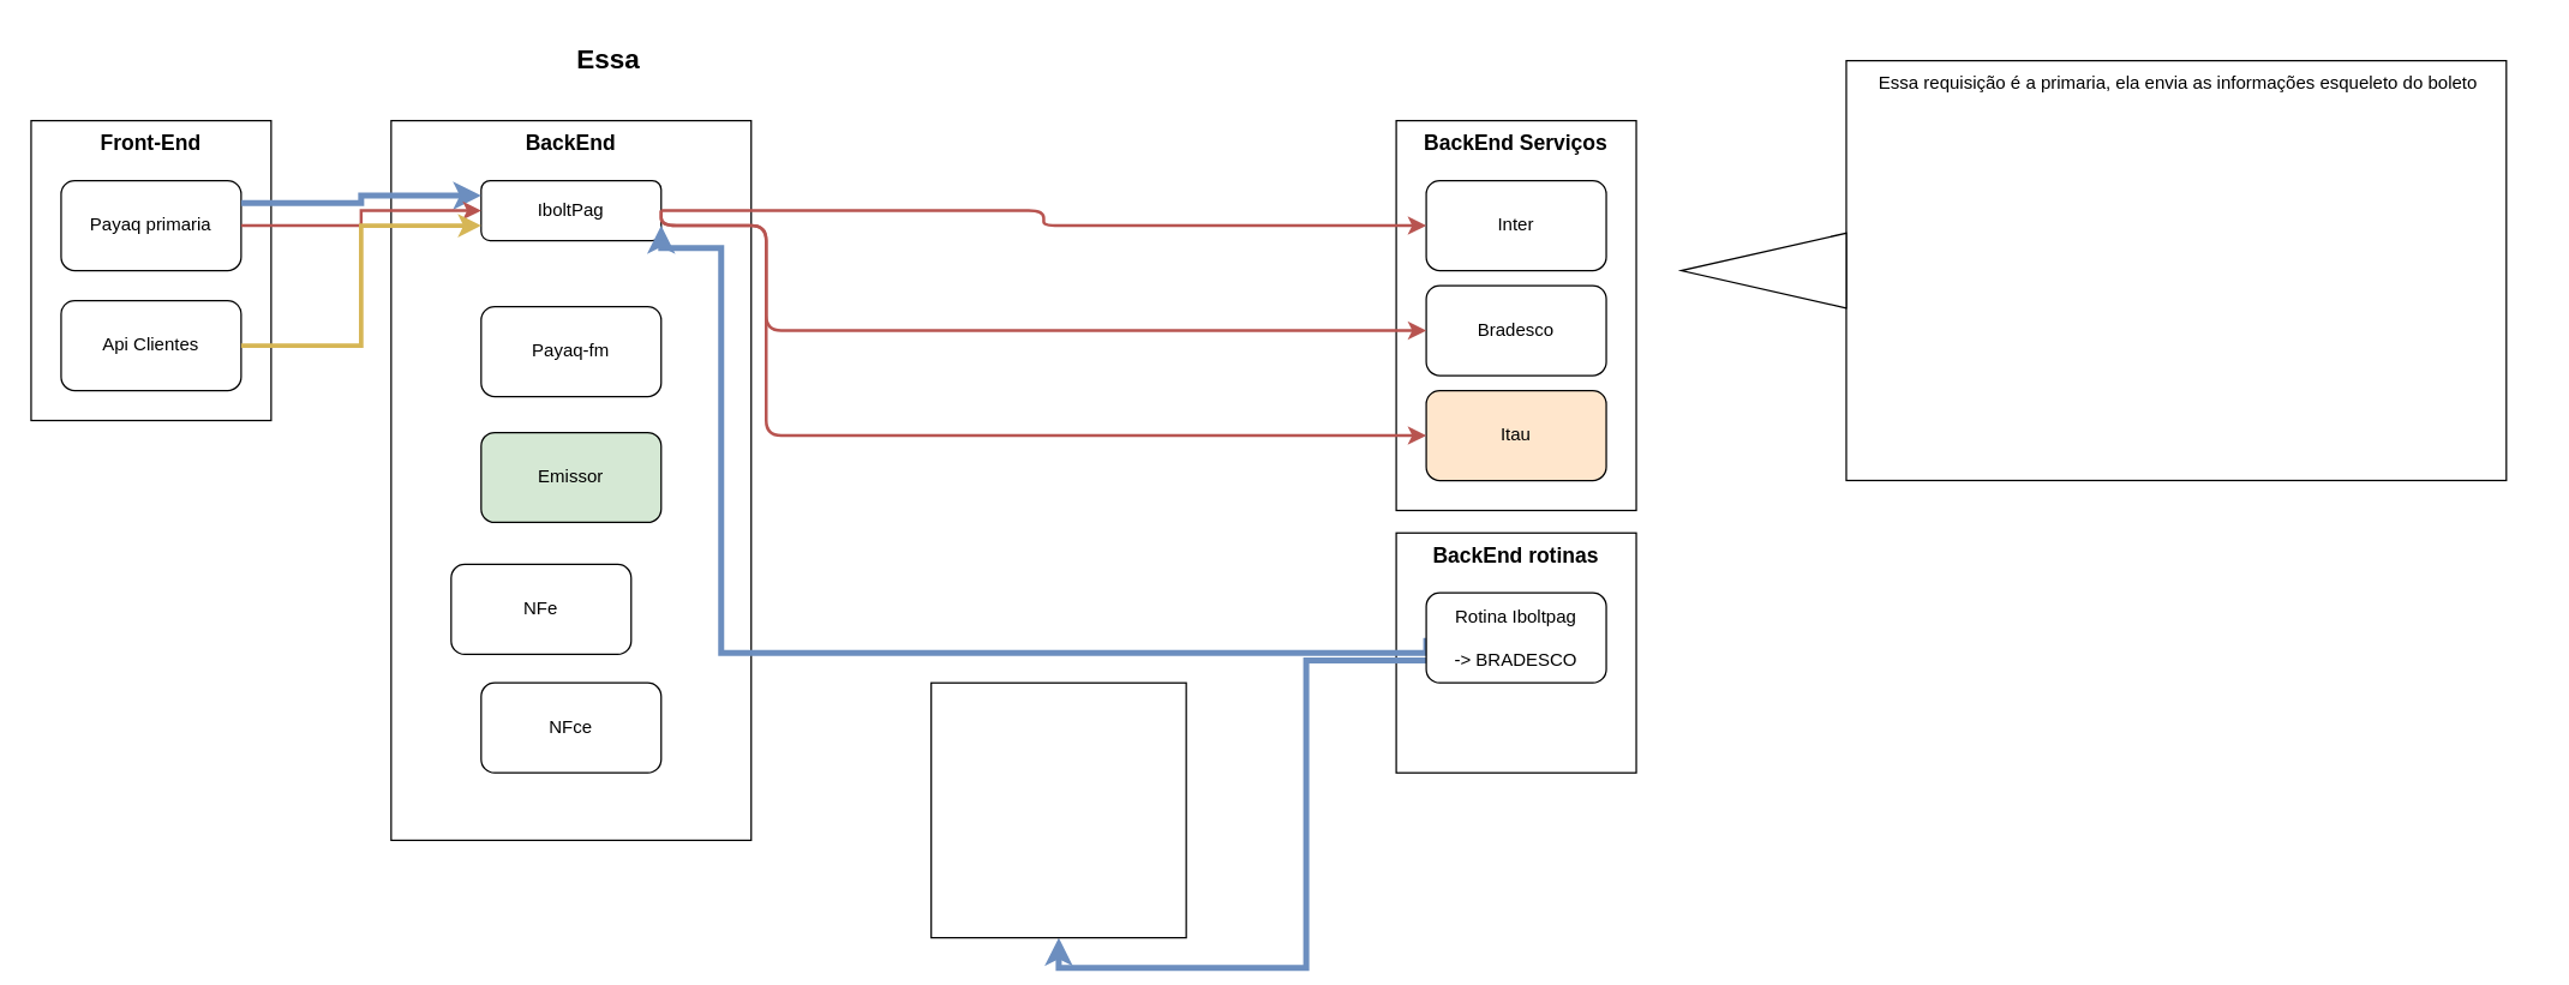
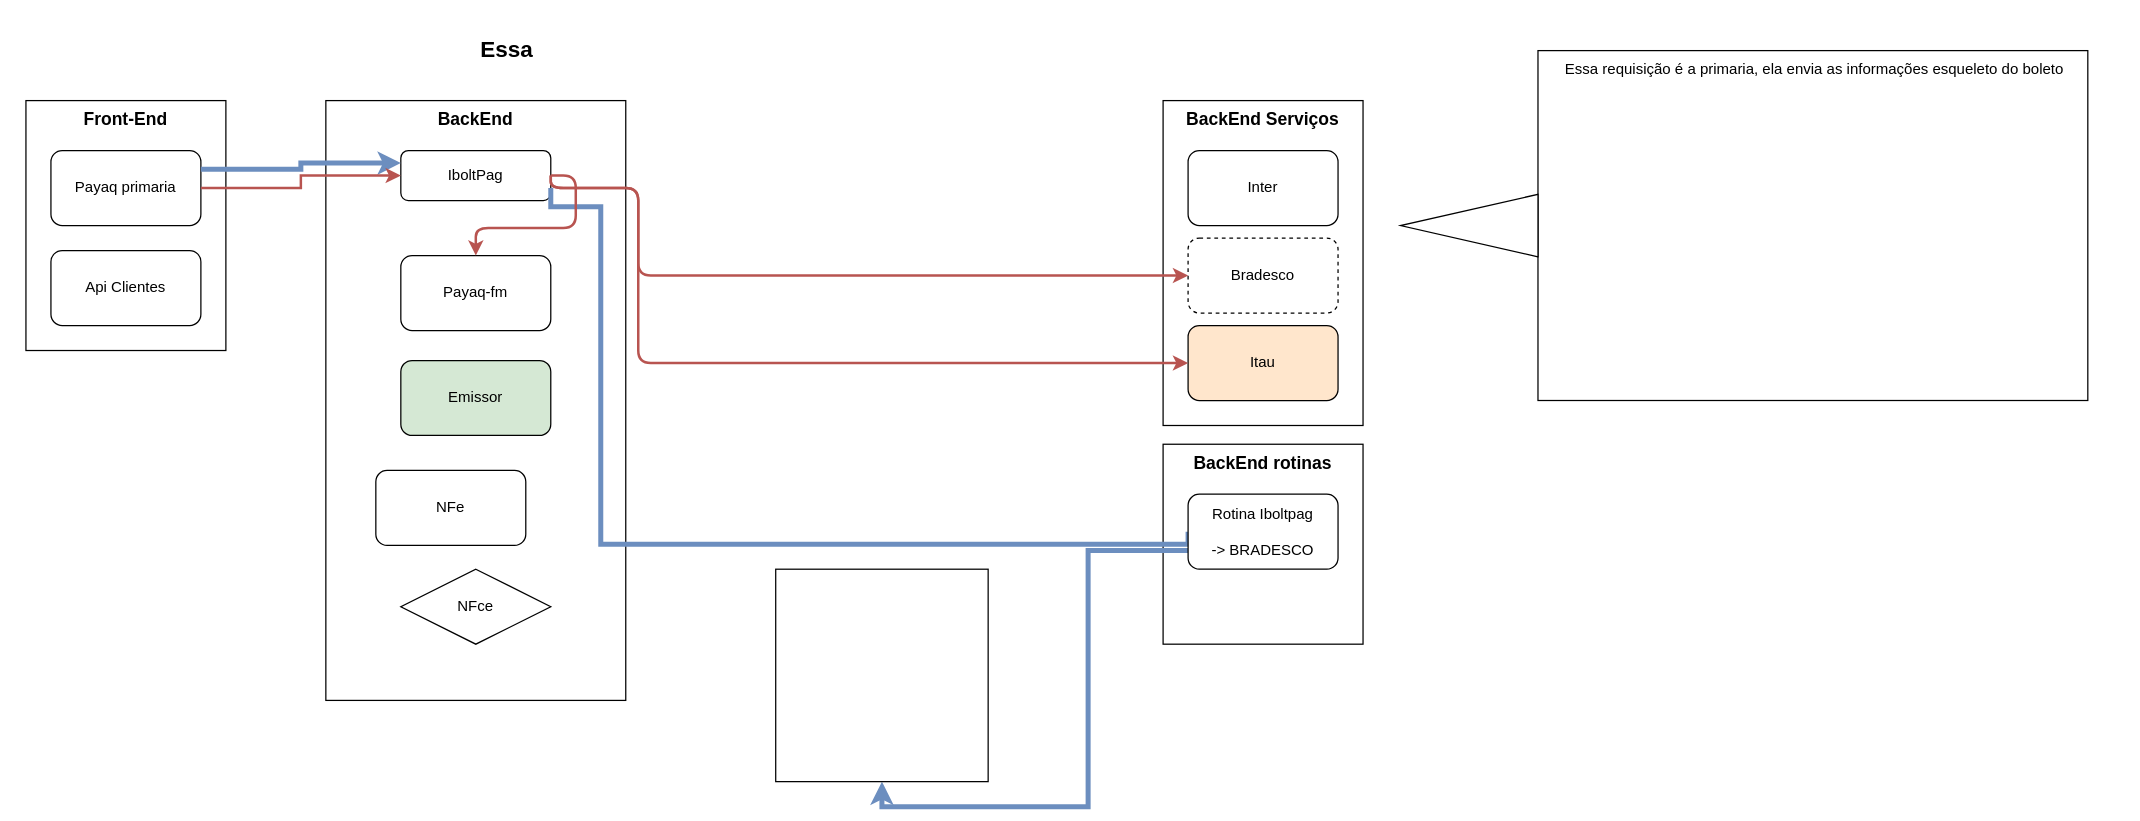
  <mxCell id="0" />
  <mxCell id="1" parent="0" />
  <mxCell id="2" value="&lt;font style=&quot;font-size: 18px;&quot;&gt;&lt;b&gt;Essa&lt;/b&gt;&lt;/font&gt;" style="text;html=1;align=center;verticalAlign=middle;whiteSpace=wrap;rounded=0;" vertex="1" parent="1"><mxGeometry x="345" y="20" width="120" height="40" as="geometry" /></mxCell>
  <mxCell id="3" value="" style="rounded=0;whiteSpace=wrap;html=1;" vertex="1" parent="1"><mxGeometry x="20" y="80" width="160" height="200" as="geometry" /></mxCell>
  <mxCell id="4" value="&lt;font style=&quot;font-size: 14px;&quot;&gt;Front-End&lt;/font&gt;" style="text;html=1;align=center;verticalAlign=middle;whiteSpace=wrap;rounded=0;fontStyle=1" vertex="1" parent="1"><mxGeometry x="55" y="80" width="90" height="30" as="geometry" /></mxCell>
  <mxCell id="5" value="Payaq primaria" style="rounded=1;whiteSpace=wrap;html=1;" vertex="1" parent="1"><mxGeometry x="40" y="120" width="120" height="60" as="geometry" /></mxCell>
  <mxCell id="6" value="Api Clientes" style="rounded=1;whiteSpace=wrap;html=1;" vertex="1" parent="1"><mxGeometry x="40" y="200" width="120" height="60" as="geometry" /></mxCell>
  <mxCell id="7" value="" style="rounded=0;whiteSpace=wrap;html=1;arcSize=5;" vertex="1" parent="1"><mxGeometry x="260" y="80" width="240" height="480" as="geometry" /></mxCell>
  <mxCell id="8" value="&lt;font style=&quot;font-size: 14px;&quot;&gt;BackEnd&lt;/font&gt;" style="text;html=1;align=center;verticalAlign=middle;whiteSpace=wrap;rounded=0;fontStyle=1" vertex="1" parent="1"><mxGeometry x="335" y="80" width="90" height="30" as="geometry" /></mxCell>
  <mxCell id="9" value="IboltPag" style="rounded=1;whiteSpace=wrap;html=1;" vertex="1" parent="1"><mxGeometry x="320" y="120" width="120" height="40" as="geometry" /></mxCell>
  <mxCell id="10" value="Payaq-fm" style="rounded=1;whiteSpace=wrap;html=1;" vertex="1" parent="1"><mxGeometry x="320" y="204" width="120" height="60" as="geometry" /></mxCell>
  <mxCell id="11" value="Emissor" style="rounded=1;whiteSpace=wrap;html=1;fillColor=#d5e8d4;" vertex="1" parent="1"><mxGeometry x="320" y="288" width="120" height="60" as="geometry" /></mxCell>
  <mxCell id="12" value="NFe" style="rounded=1;whiteSpace=wrap;html=1;" vertex="1" parent="1"><mxGeometry x="300" y="376" width="120" height="60" as="geometry" /></mxCell>
- <mxCell id="13" value="NFce" style="rounded=1;whiteSpace=wrap;html=1;" vertex="1" parent="1"><mxGeometry x="320" y="455" width="120" height="60" as="geometry" /></mxCell>
+ <mxCell id="13" value="NFce" style="rhombus;whiteSpace=wrap;html=1;" vertex="1" parent="1"><mxGeometry x="320" y="455" width="120" height="60" as="geometry" /></mxCell>
  <mxCell id="14" value="" style="rounded=0;whiteSpace=wrap;html=1;arcSize=5;" vertex="1" parent="1"><mxGeometry x="930" y="80" width="160" height="260" as="geometry" /></mxCell>
  <mxCell id="15" value="&lt;span style=&quot;font-size: 14px;&quot;&gt;BackEnd Serviços&lt;/span&gt;" style="text;html=1;align=center;verticalAlign=middle;whiteSpace=wrap;rounded=0;fontStyle=1" vertex="1" parent="1"><mxGeometry x="940" y="80" width="140" height="30" as="geometry" /></mxCell>
  <mxCell id="16" value="Inter" style="rounded=1;whiteSpace=wrap;html=1;" vertex="1" parent="1"><mxGeometry x="950" y="120" width="120" height="60" as="geometry" /></mxCell>
- <mxCell id="17" value="Bradesco" style="rounded=1;whiteSpace=wrap;html=1;" vertex="1" parent="1"><mxGeometry x="950" y="190" width="120" height="60" as="geometry" /></mxCell>
+ <mxCell id="17" value="Bradesco" style="rounded=1;whiteSpace=wrap;html=1;dashed=1;" vertex="1" parent="1"><mxGeometry x="950" y="190" width="120" height="60" as="geometry" /></mxCell>
  <mxCell id="18" value="Itau" style="rounded=1;whiteSpace=wrap;html=1;fillColor=#ffe6cc;" vertex="1" parent="1"><mxGeometry x="950" y="260" width="120" height="60" as="geometry" /></mxCell>
  <mxCell id="19" value="" style="rounded=0;whiteSpace=wrap;html=1;" vertex="1" parent="1"><mxGeometry x="930" y="355" width="160" height="160" as="geometry" /></mxCell>
  <mxCell id="20" style="edgeStyle=orthogonalEdgeStyle;rounded=0;orthogonalLoop=1;jettySize=auto;html=1;exitX=0;exitY=0.75;exitDx=0;exitDy=0;entryX=0.5;entryY=1;entryDx=0;entryDy=0;fillColor=#dae8fc;strokeColor=#6c8ebf;strokeWidth=4;" edge="1" parent="1" source="22" target="24"><mxGeometry relative="1" as="geometry" /></mxCell>
- <mxCell id="21" style="edgeStyle=orthogonalEdgeStyle;rounded=0;orthogonalLoop=1;jettySize=auto;html=1;exitX=0;exitY=0.5;exitDx=0;exitDy=0;entryX=1;entryY=0.75;entryDx=0;entryDy=0;fillColor=#dae8fc;strokeColor=#6c8ebf;strokeWidth=4;" edge="1" parent="1" source="22" target="9"><mxGeometry relative="1" as="geometry"><Array as="points"><mxPoint x="480" y="435" /><mxPoint x="480" y="165" /></Array></mxGeometry></mxCell>
+ <mxCell id="21" style="edgeStyle=orthogonalEdgeStyle;rounded=0;orthogonalLoop=1;jettySize=auto;html=1;exitX=0;exitY=0.5;exitDx=0;exitDy=0;entryX=1;entryY=0.75;entryDx=0;entryDy=0;fillColor=#dae8fc;strokeColor=#6c8ebf;strokeWidth=4;endArrow=none;" edge="1" parent="1" source="22" target="9"><mxGeometry relative="1" as="geometry"><Array as="points"><mxPoint x="480" y="435" /><mxPoint x="480" y="165" /></Array></mxGeometry></mxCell>
  <mxCell id="22" value="Rotina Iboltpag&lt;div&gt;&lt;br&gt;&lt;div&gt;-&amp;gt; BRADESCO&lt;/div&gt;&lt;/div&gt;" style="rounded=1;whiteSpace=wrap;html=1;" vertex="1" parent="1"><mxGeometry x="950" y="395" width="120" height="60" as="geometry" /></mxCell>
  <mxCell id="23" value="&lt;font style=&quot;font-size: 14px;&quot;&gt;BackEnd rotinas&lt;/font&gt;" style="text;html=1;align=center;verticalAlign=middle;whiteSpace=wrap;rounded=0;fontStyle=1" vertex="1" parent="1"><mxGeometry x="940" y="355" width="140" height="30" as="geometry" /></mxCell>
  <mxCell id="24" value="" style="rounded=0;whiteSpace=wrap;html=1;" vertex="1" parent="1"><mxGeometry x="620" y="455" width="170" height="170" as="geometry" /></mxCell>
- <mxCell id="25" style="edgeStyle=orthogonalEdgeStyle;rounded=1;orthogonalLoop=1;jettySize=auto;html=1;exitX=1;exitY=0.5;exitDx=0;exitDy=0;entryX=0;entryY=0.5;entryDx=0;entryDy=0;curved=0;strokeWidth=2;fillColor=#f8cecc;strokeColor=#b85450;" edge="1" parent="1" source="9" target="16"><mxGeometry relative="1" as="geometry" /></mxCell>
+ <mxCell id="25" style="edgeStyle=orthogonalEdgeStyle;rounded=1;orthogonalLoop=1;jettySize=auto;html=1;exitX=1;exitY=0.5;exitDx=0;exitDy=0;curved=0;strokeWidth=2;fillColor=#f8cecc;strokeColor=#b85450;" edge="1" parent="1" source="9" target="10"><mxGeometry relative="1" as="geometry" /></mxCell>
  <mxCell id="26" style="edgeStyle=orthogonalEdgeStyle;rounded=1;orthogonalLoop=1;jettySize=auto;html=1;exitX=1;exitY=0.5;exitDx=0;exitDy=0;entryX=0;entryY=0.5;entryDx=0;entryDy=0;curved=0;strokeWidth=2;fillColor=#f8cecc;strokeColor=#b85450;" edge="1" parent="1" source="9" target="17"><mxGeometry relative="1" as="geometry"><Array as="points"><mxPoint x="510" y="150" /><mxPoint x="510" y="220" /></Array></mxGeometry></mxCell>
  <mxCell id="27" style="edgeStyle=orthogonalEdgeStyle;rounded=1;orthogonalLoop=1;jettySize=auto;html=1;exitX=1;exitY=0.5;exitDx=0;exitDy=0;entryX=0;entryY=0.5;entryDx=0;entryDy=0;curved=0;strokeWidth=2;fillColor=#f8cecc;strokeColor=#b85450;" edge="1" parent="1" source="9" target="18"><mxGeometry relative="1" as="geometry"><Array as="points"><mxPoint x="510" y="150" /><mxPoint x="510" y="290" /></Array></mxGeometry></mxCell>
  <mxCell id="28" style="edgeStyle=orthogonalEdgeStyle;rounded=0;orthogonalLoop=1;jettySize=auto;html=1;exitX=1;exitY=0.25;exitDx=0;exitDy=0;entryX=0;entryY=0.25;entryDx=0;entryDy=0;strokeWidth=4;fillColor=#dae8fc;strokeColor=#6c8ebf;" edge="1" parent="1" source="5" target="9"><mxGeometry relative="1" as="geometry" /></mxCell>
  <mxCell id="29" style="edgeStyle=orthogonalEdgeStyle;rounded=0;orthogonalLoop=1;jettySize=auto;html=1;exitX=1;exitY=0.5;exitDx=0;exitDy=0;entryX=0;entryY=0.5;entryDx=0;entryDy=0;strokeWidth=2;fillColor=#f8cecc;strokeColor=#b85450;" edge="1" parent="1" source="5" target="9"><mxGeometry relative="1" as="geometry" /></mxCell>
- <mxCell id="30" style="edgeStyle=orthogonalEdgeStyle;rounded=0;orthogonalLoop=1;jettySize=auto;html=1;exitX=1;exitY=0.5;exitDx=0;exitDy=0;entryX=0;entryY=0.75;entryDx=0;entryDy=0;fillColor=#fff2cc;strokeColor=#d6b656;strokeWidth=3;" edge="1" parent="1" source="6" target="9"><mxGeometry relative="1" as="geometry" /></mxCell>
  <mxCell id="31" value="" style="rounded=0;whiteSpace=wrap;html=1;" vertex="1" parent="1"><mxGeometry x="1230" y="40" width="440" height="280" as="geometry" /></mxCell>
  <mxCell id="32" value="" style="triangle;whiteSpace=wrap;html=1;rotation=-180;" vertex="1" parent="1"><mxGeometry x="1120" y="155" width="110" height="50" as="geometry" /></mxCell>
  <mxCell id="33" value="Essa requisição é a primaria, ela envia as informações esqueleto do boleto&amp;nbsp;" style="text;html=1;align=left;verticalAlign=middle;whiteSpace=wrap;rounded=0;" vertex="1" parent="1"><mxGeometry x="1250" y="40" width="440" height="30" as="geometry" /></mxCell>
